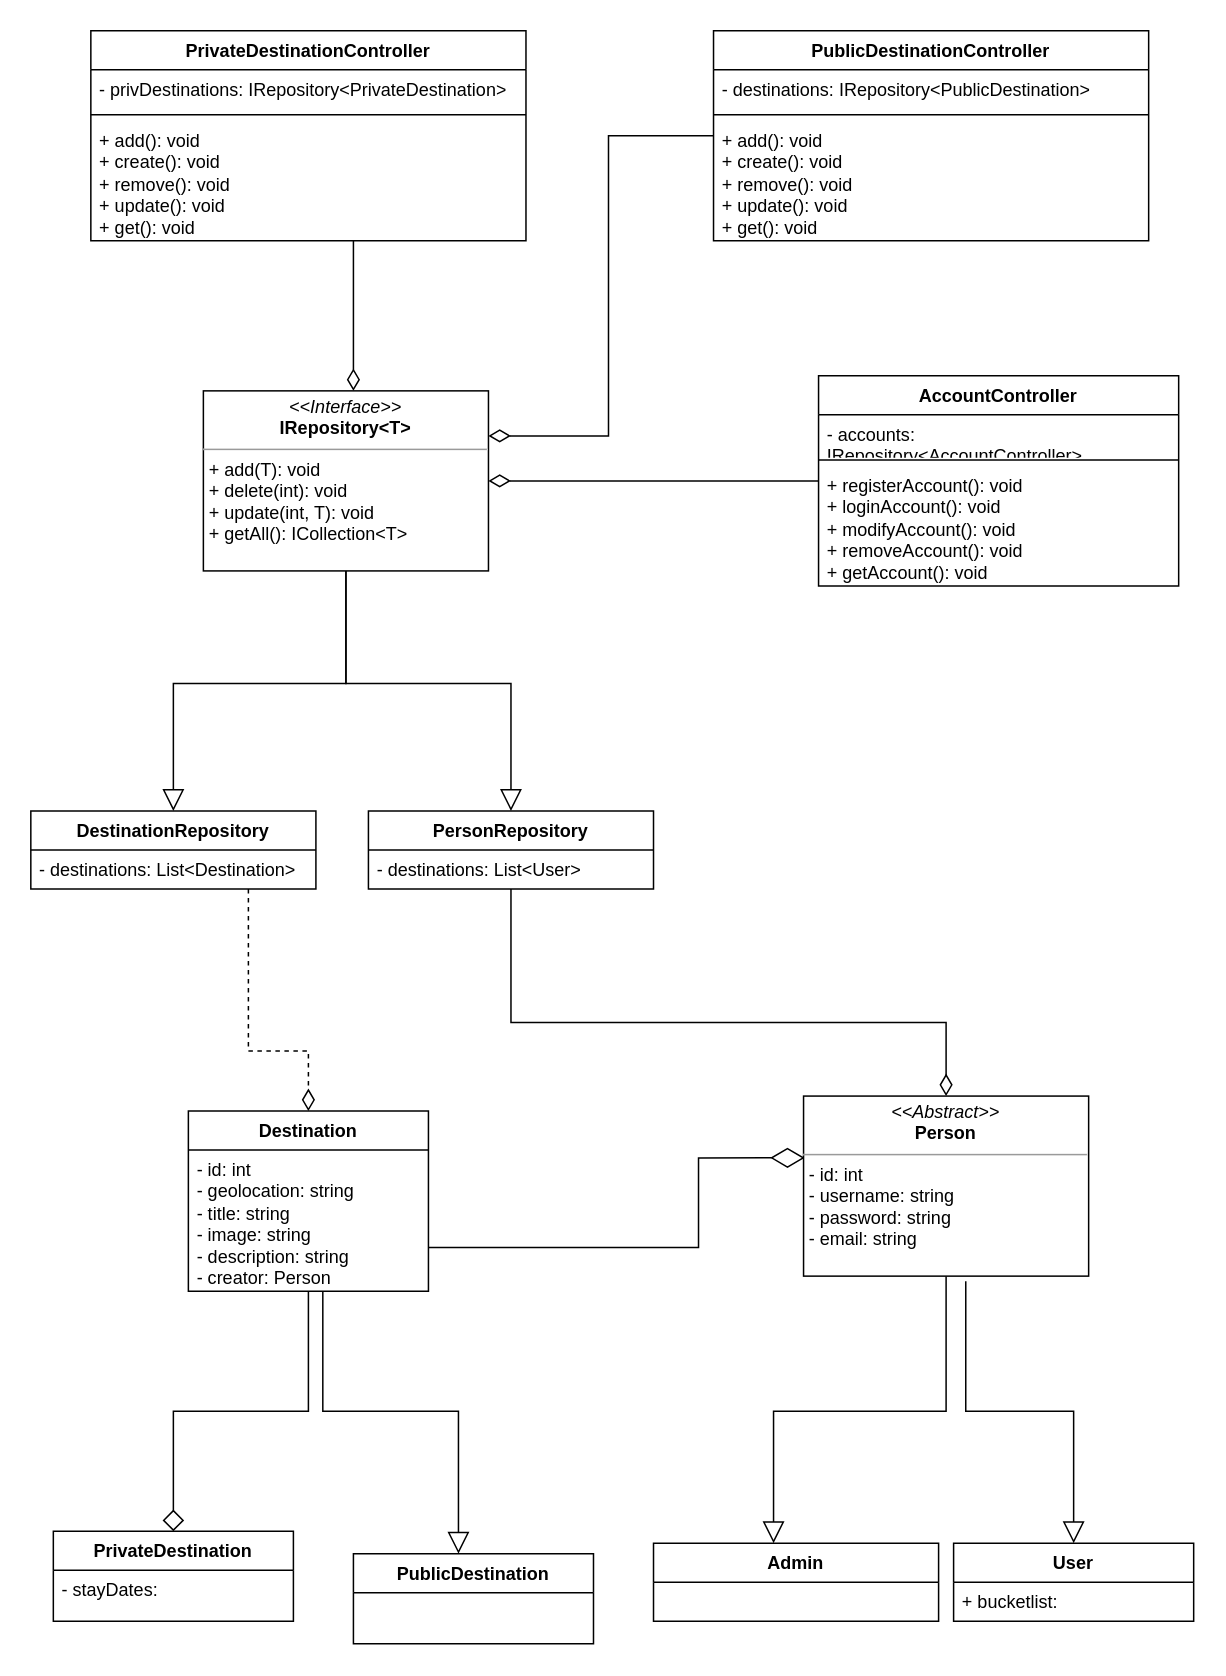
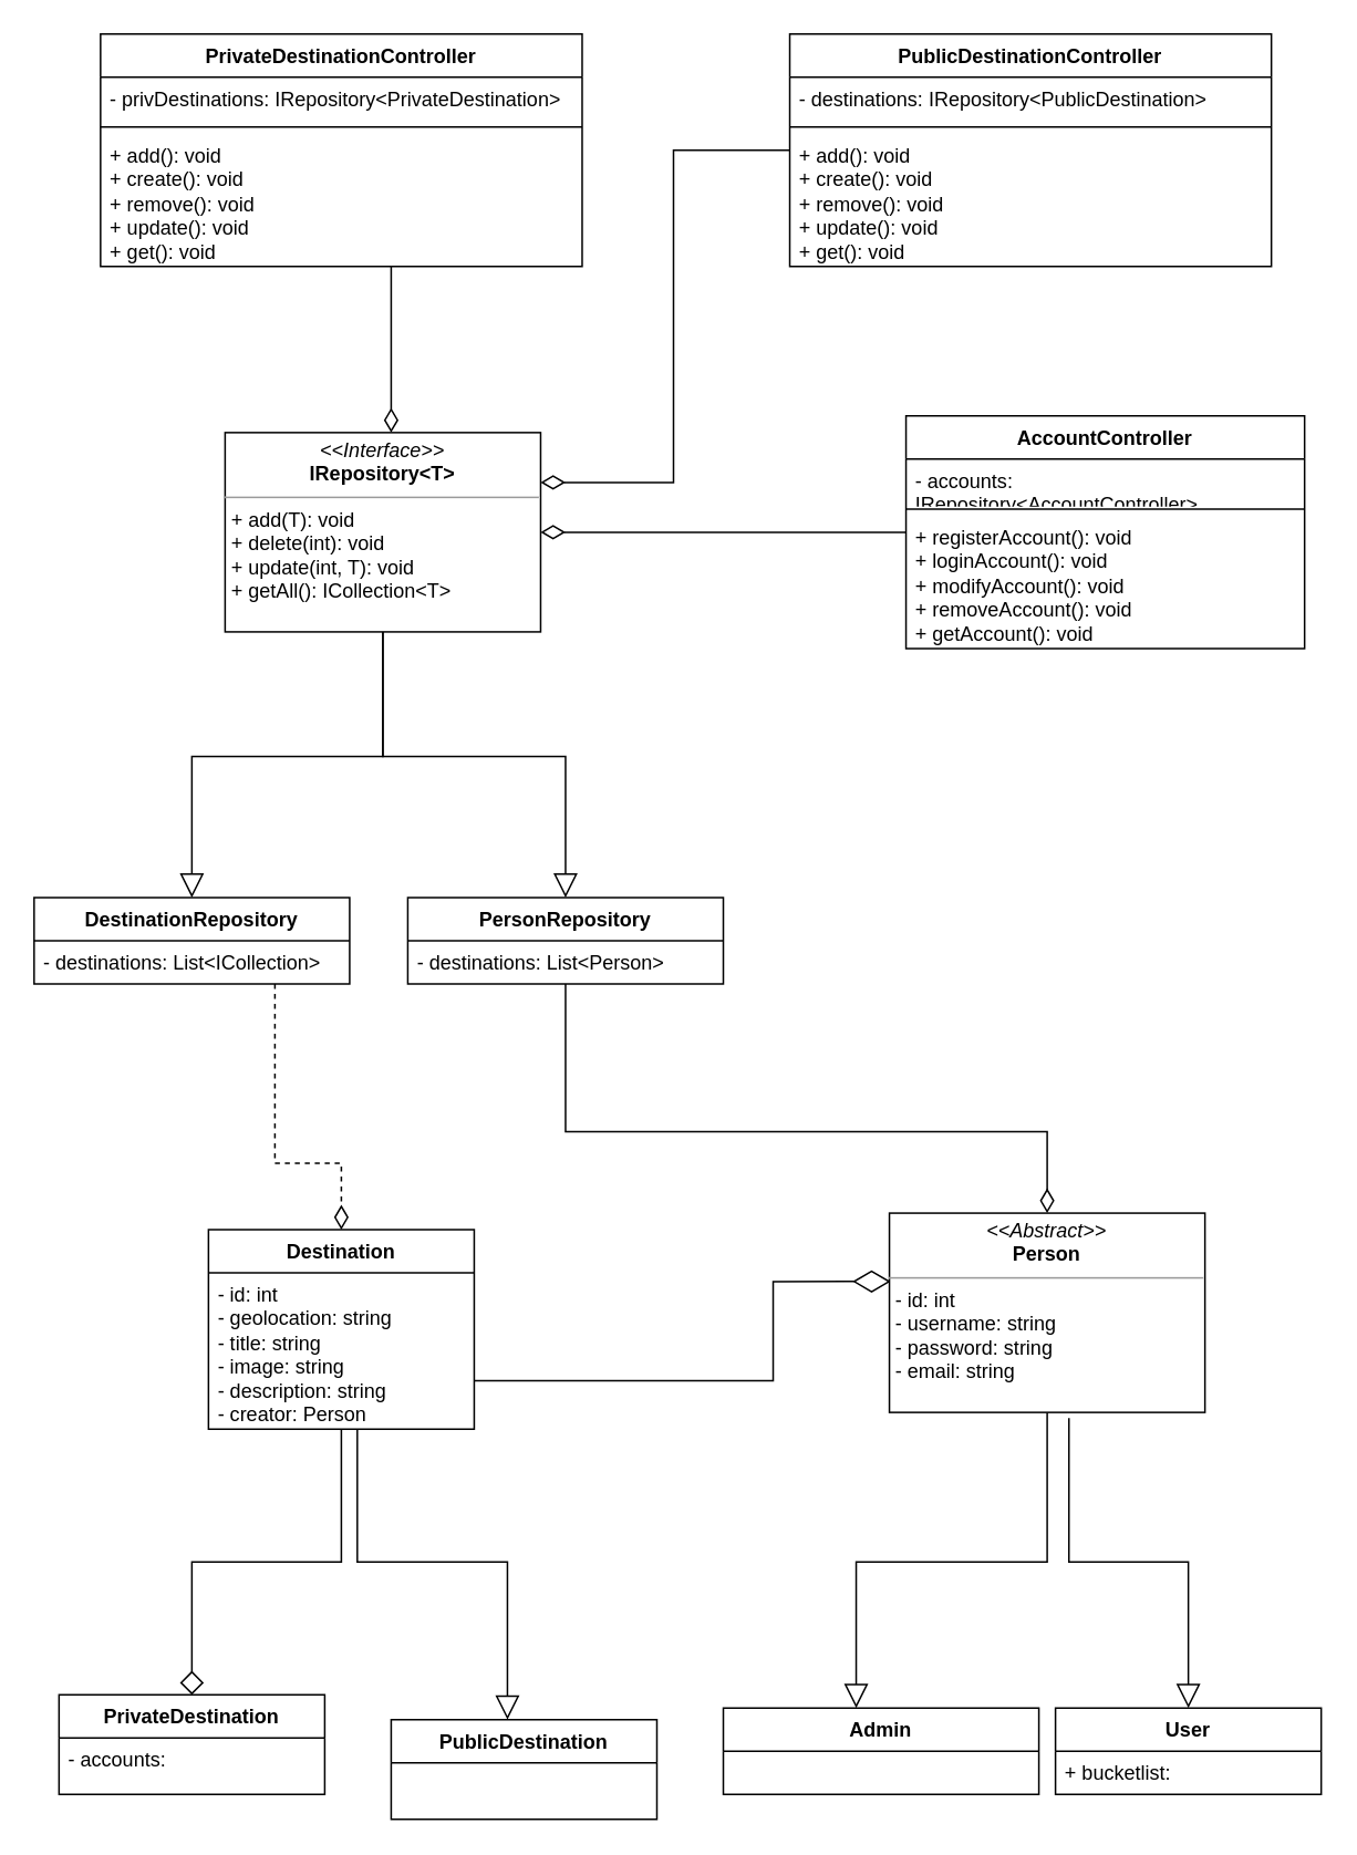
  <mxCell id="0" />
  <mxCell id="1" parent="0" />
  <mxCell id="2" style="edgeStyle=orthogonalEdgeStyle;rounded=0;orthogonalLoop=1;jettySize=auto;html=1;entryX=0.004;entryY=0.343;entryDx=0;entryDy=0;endArrow=diamondThin;endFill=0;strokeWidth=1;startSize=8;endSize=20;entryPerimeter=0;" parent="1" source="5" target="10" edge="1"><mxGeometry relative="1" as="geometry"><Array as="points"><mxPoint x="465" y="831" /><mxPoint x="465" y="771" /></Array></mxGeometry></mxCell>
  <mxCell id="3" style="edgeStyle=orthogonalEdgeStyle;rounded=0;orthogonalLoop=1;jettySize=auto;html=1;entryX=0.5;entryY=0;entryDx=0;entryDy=0;endArrow=diamond;endFill=0;endSize=12;" parent="1" source="5" target="32" edge="1"><mxGeometry relative="1" as="geometry"><Array as="points"><mxPoint x="205" y="940" /><mxPoint x="115" y="940" /></Array></mxGeometry></mxCell>
  <mxCell id="4" style="edgeStyle=orthogonalEdgeStyle;rounded=0;orthogonalLoop=1;jettySize=auto;html=1;endArrow=block;endFill=0;strokeWidth=1;endSize=12;exitX=0.56;exitY=1.005;exitDx=0;exitDy=0;exitPerimeter=0;" parent="1" source="6" target="34" edge="1"><mxGeometry relative="1" as="geometry"><mxPoint x="215" y="870" as="sourcePoint" /><Array as="points"><mxPoint x="215" y="940" /><mxPoint x="305" y="940" /></Array></mxGeometry></mxCell>
  <mxCell id="5" value="Destination" style="swimlane;fontStyle=1;align=center;verticalAlign=top;childLayout=stackLayout;horizontal=1;startSize=26;horizontalStack=0;resizeParent=1;resizeParentMax=0;resizeLast=0;collapsible=1;marginBottom=0;whiteSpace=wrap;html=1;" parent="1" vertex="1"><mxGeometry x="125" y="740" width="160" height="120" as="geometry" /></mxCell>
  <mxCell id="6" value="- id: int&lt;br&gt;- geolocation: string&lt;br&gt;- title: string&lt;br&gt;- image: string&lt;br&gt;- description: string&lt;br&gt;- creator: Person" style="text;strokeColor=none;fillColor=none;align=left;verticalAlign=top;spacingLeft=4;spacingRight=4;overflow=hidden;rotatable=0;points=[[0,0.5],[1,0.5]];portConstraint=eastwest;whiteSpace=wrap;html=1;" parent="5" vertex="1"><mxGeometry y="26" width="160" height="94" as="geometry" /></mxCell>
  <mxCell id="7" value="Admin" style="swimlane;fontStyle=1;align=center;verticalAlign=top;childLayout=stackLayout;horizontal=1;startSize=26;horizontalStack=0;resizeParent=1;resizeParentMax=0;resizeLast=0;collapsible=1;marginBottom=0;whiteSpace=wrap;html=1;" parent="1" vertex="1"><mxGeometry x="435" y="1028" width="190" height="52" as="geometry" /></mxCell>
  <mxCell id="8" style="edgeStyle=orthogonalEdgeStyle;rounded=0;orthogonalLoop=1;jettySize=auto;html=1;endArrow=block;endFill=0;endSize=12;" parent="1" source="10" target="7" edge="1"><mxGeometry relative="1" as="geometry"><Array as="points"><mxPoint x="630" y="940" /><mxPoint x="515" y="940" /></Array></mxGeometry></mxCell>
  <mxCell id="9" style="edgeStyle=orthogonalEdgeStyle;rounded=0;orthogonalLoop=1;jettySize=auto;html=1;entryX=0.5;entryY=0;entryDx=0;entryDy=0;endArrow=block;endFill=0;endSize=12;exitX=0.569;exitY=1.028;exitDx=0;exitDy=0;exitPerimeter=0;" parent="1" source="10" target="11" edge="1"><mxGeometry relative="1" as="geometry"><Array as="points"><mxPoint x="643" y="940" /><mxPoint x="715" y="940" /></Array></mxGeometry></mxCell>
  <mxCell id="10" value="&lt;p style=&quot;margin:0px;margin-top:4px;text-align:center;&quot;&gt;&lt;i&gt;&amp;lt;&amp;lt;Abstract&amp;gt;&amp;gt;&lt;/i&gt;&lt;br&gt;&lt;b&gt;Person&lt;/b&gt;&lt;/p&gt;&lt;hr size=&quot;1&quot;&gt;&lt;p style=&quot;margin:0px;margin-left:4px;&quot;&gt;- id: int&lt;br&gt;&lt;/p&gt;&lt;p style=&quot;margin:0px;margin-left:4px;&quot;&gt;- username: string&lt;br&gt;- password: string&lt;br&gt;&lt;/p&gt;&lt;p style=&quot;margin:0px;margin-left:4px;&quot;&gt;- email: string&lt;/p&gt;" style="verticalAlign=top;align=left;overflow=fill;fontSize=12;fontFamily=Helvetica;html=1;whiteSpace=wrap;" parent="1" vertex="1"><mxGeometry x="535" y="730" width="190" height="120" as="geometry" /></mxCell>
  <mxCell id="11" value="User" style="swimlane;fontStyle=1;align=center;verticalAlign=top;childLayout=stackLayout;horizontal=1;startSize=26;horizontalStack=0;resizeParent=1;resizeParentMax=0;resizeLast=0;collapsible=1;marginBottom=0;whiteSpace=wrap;html=1;" parent="1" vertex="1"><mxGeometry x="635" y="1028" width="160" height="52" as="geometry" /></mxCell>
  <mxCell id="12" value="+ bucketlist:&amp;nbsp;" style="text;strokeColor=none;fillColor=none;align=left;verticalAlign=top;spacingLeft=4;spacingRight=4;overflow=hidden;rotatable=0;points=[[0,0.5],[1,0.5]];portConstraint=eastwest;whiteSpace=wrap;html=1;" parent="11" vertex="1"><mxGeometry y="26" width="160" height="26" as="geometry" /></mxCell>
  <mxCell id="13" style="edgeStyle=orthogonalEdgeStyle;rounded=0;orthogonalLoop=1;jettySize=auto;html=1;endArrow=block;endFill=0;startSize=7;endSize=12;" parent="1" source="15" target="20" edge="1"><mxGeometry relative="1" as="geometry" /></mxCell>
  <mxCell id="14" style="edgeStyle=orthogonalEdgeStyle;rounded=0;orthogonalLoop=1;jettySize=auto;html=1;endArrow=block;endFill=0;endSize=12;" parent="1" source="15" target="17" edge="1"><mxGeometry relative="1" as="geometry" /></mxCell>
  <mxCell id="15" value="&lt;p style=&quot;margin:0px;margin-top:4px;text-align:center;&quot;&gt;&lt;i&gt;&amp;lt;&amp;lt;Interface&amp;gt;&amp;gt;&lt;/i&gt;&lt;br&gt;&lt;b&gt;IRepository&amp;lt;T&amp;gt;&lt;/b&gt;&lt;/p&gt;&lt;hr size=&quot;1&quot;&gt;&lt;p style=&quot;margin:0px;margin-left:4px;&quot;&gt;+ add(T): void&lt;br&gt;+ delete(int): void&lt;/p&gt;&lt;p style=&quot;margin:0px;margin-left:4px;&quot;&gt;+ update(int, T): void&lt;/p&gt;&lt;p style=&quot;margin:0px;margin-left:4px;&quot;&gt;+ getAll(): ICollection&amp;lt;T&amp;gt;&lt;/p&gt;" style="verticalAlign=top;align=left;overflow=fill;fontSize=12;fontFamily=Helvetica;html=1;whiteSpace=wrap;" parent="1" vertex="1"><mxGeometry x="135" y="260" width="190" height="120" as="geometry" /></mxCell>
  <mxCell id="16" style="edgeStyle=orthogonalEdgeStyle;rounded=0;orthogonalLoop=1;jettySize=auto;html=1;entryX=0.5;entryY=0;entryDx=0;entryDy=0;endArrow=diamondThin;endFill=0;endSize=12;dashed=1;" parent="1" source="17" target="5" edge="1"><mxGeometry relative="1" as="geometry"><Array as="points"><mxPoint x="165" y="700" /><mxPoint x="205" y="700" /></Array></mxGeometry></mxCell>
  <mxCell id="17" value="DestinationRepository" style="swimlane;fontStyle=1;align=center;verticalAlign=top;childLayout=stackLayout;horizontal=1;startSize=26;horizontalStack=0;resizeParent=1;resizeParentMax=0;resizeLast=0;collapsible=1;marginBottom=0;whiteSpace=wrap;html=1;" parent="1" vertex="1"><mxGeometry x="20" y="540" width="190" height="52" as="geometry" /></mxCell>
- <mxCell id="18" value="- destinations: List&amp;lt;Destination&amp;gt;" style="text;strokeColor=none;fillColor=none;align=left;verticalAlign=top;spacingLeft=4;spacingRight=4;overflow=hidden;rotatable=0;points=[[0,0.5],[1,0.5]];portConstraint=eastwest;whiteSpace=wrap;html=1;" parent="17" vertex="1"><mxGeometry y="26" width="190" height="26" as="geometry" /></mxCell>
+ <mxCell id="18" value="- destinations: List&amp;lt;ICollection&amp;gt;" style="text;strokeColor=none;fillColor=none;align=left;verticalAlign=top;spacingLeft=4;spacingRight=4;overflow=hidden;rotatable=0;points=[[0,0.5],[1,0.5]];portConstraint=eastwest;whiteSpace=wrap;html=1;" parent="17" vertex="1"><mxGeometry y="26" width="190" height="26" as="geometry" /></mxCell>
  <mxCell id="19" style="edgeStyle=orthogonalEdgeStyle;rounded=0;orthogonalLoop=1;jettySize=auto;html=1;entryX=0.5;entryY=0;entryDx=0;entryDy=0;endArrow=diamondThin;endFill=0;endSize=12;" parent="1" source="20" target="10" edge="1"><mxGeometry relative="1" as="geometry"><Array as="points"><mxPoint x="340" y="681" /><mxPoint x="630" y="681" /></Array></mxGeometry></mxCell>
  <mxCell id="20" value="PersonRepository" style="swimlane;fontStyle=1;align=center;verticalAlign=top;childLayout=stackLayout;horizontal=1;startSize=26;horizontalStack=0;resizeParent=1;resizeParentMax=0;resizeLast=0;collapsible=1;marginBottom=0;whiteSpace=wrap;html=1;" parent="1" vertex="1"><mxGeometry x="245" y="540" width="190" height="52" as="geometry" /></mxCell>
- <mxCell id="21" value="- destinations: List&amp;lt;User&amp;gt;" style="text;strokeColor=none;fillColor=none;align=left;verticalAlign=top;spacingLeft=4;spacingRight=4;overflow=hidden;rotatable=0;points=[[0,0.5],[1,0.5]];portConstraint=eastwest;whiteSpace=wrap;html=1;" parent="20" vertex="1"><mxGeometry y="26" width="190" height="26" as="geometry" /></mxCell>
+ <mxCell id="21" value="- destinations: List&amp;lt;Person&amp;gt;" style="text;strokeColor=none;fillColor=none;align=left;verticalAlign=top;spacingLeft=4;spacingRight=4;overflow=hidden;rotatable=0;points=[[0,0.5],[1,0.5]];portConstraint=eastwest;whiteSpace=wrap;html=1;" parent="20" vertex="1"><mxGeometry y="26" width="190" height="26" as="geometry" /></mxCell>
  <mxCell id="22" style="edgeStyle=orthogonalEdgeStyle;rounded=0;orthogonalLoop=1;jettySize=auto;html=1;endArrow=diamondThin;endFill=0;endSize=12;" parent="1" edge="1"><mxGeometry relative="1" as="geometry"><Array as="points"><mxPoint x="235" y="240" /><mxPoint x="235" y="240" /></Array><mxPoint x="235" y="160" as="sourcePoint" /><mxPoint x="235" y="260" as="targetPoint" /></mxGeometry></mxCell>
  <mxCell id="23" value="PrivateDestinationController" style="swimlane;fontStyle=1;align=center;verticalAlign=top;childLayout=stackLayout;horizontal=1;startSize=26;horizontalStack=0;resizeParent=1;resizeParentMax=0;resizeLast=0;collapsible=1;marginBottom=0;whiteSpace=wrap;html=1;" parent="1" vertex="1"><mxGeometry x="60" y="20" width="290" height="140" as="geometry" /></mxCell>
  <mxCell id="24" value="- privDestinations: IRepository&amp;lt;PrivateDestination&amp;gt;" style="text;strokeColor=none;fillColor=none;align=left;verticalAlign=top;spacingLeft=4;spacingRight=4;overflow=hidden;rotatable=0;points=[[0,0.5],[1,0.5]];portConstraint=eastwest;whiteSpace=wrap;html=1;" parent="23" vertex="1"><mxGeometry y="26" width="290" height="26" as="geometry" /></mxCell>
  <mxCell id="25" value="" style="line;strokeWidth=1;fillColor=none;align=left;verticalAlign=middle;spacingTop=-1;spacingLeft=3;spacingRight=3;rotatable=0;labelPosition=right;points=[];portConstraint=eastwest;strokeColor=inherit;" parent="23" vertex="1"><mxGeometry y="52" width="290" height="8" as="geometry" /></mxCell>
  <mxCell id="26" value="+ add(): void&lt;br style=&quot;border-color: var(--border-color);&quot;&gt;+ create(): void&lt;br style=&quot;border-color: var(--border-color);&quot;&gt;+ remove(): void&lt;br style=&quot;border-color: var(--border-color);&quot;&gt;+ update(): void&lt;br style=&quot;border-color: var(--border-color);&quot;&gt;+ get(): void" style="text;strokeColor=none;fillColor=none;align=left;verticalAlign=top;spacingLeft=4;spacingRight=4;overflow=hidden;rotatable=0;points=[[0,0.5],[1,0.5]];portConstraint=eastwest;whiteSpace=wrap;html=1;" parent="23" vertex="1"><mxGeometry y="60" width="290" height="80" as="geometry" /></mxCell>
  <mxCell id="27" style="edgeStyle=orthogonalEdgeStyle;rounded=0;orthogonalLoop=1;jettySize=auto;html=1;endArrow=diamondThin;endFill=0;endSize=12;" parent="1" source="28" target="15" edge="1"><mxGeometry relative="1" as="geometry" /></mxCell>
  <mxCell id="28" value="AccountController" style="swimlane;fontStyle=1;align=center;verticalAlign=top;childLayout=stackLayout;horizontal=1;startSize=26;horizontalStack=0;resizeParent=1;resizeParentMax=0;resizeLast=0;collapsible=1;marginBottom=0;whiteSpace=wrap;html=1;" parent="1" vertex="1"><mxGeometry x="545" y="250" width="240" height="140" as="geometry" /></mxCell>
  <mxCell id="29" value="- accounts: IRepository&amp;lt;AccountController&amp;gt;" style="text;strokeColor=none;fillColor=none;align=left;verticalAlign=top;spacingLeft=4;spacingRight=4;overflow=hidden;rotatable=0;points=[[0,0.5],[1,0.5]];portConstraint=eastwest;whiteSpace=wrap;html=1;" parent="28" vertex="1"><mxGeometry y="26" width="240" height="26" as="geometry" /></mxCell>
  <mxCell id="30" value="" style="line;strokeWidth=1;fillColor=none;align=left;verticalAlign=middle;spacingTop=-1;spacingLeft=3;spacingRight=3;rotatable=0;labelPosition=right;points=[];portConstraint=eastwest;strokeColor=inherit;" parent="28" vertex="1"><mxGeometry y="52" width="240" height="8" as="geometry" /></mxCell>
  <mxCell id="31" value="+ registerAccount(): void&lt;br&gt;+ loginAccount(): void&lt;br&gt;+ modifyAccount(): void&lt;br&gt;+ removeAccount(): void&lt;br&gt;+ getAccount(): void" style="text;strokeColor=none;fillColor=none;align=left;verticalAlign=top;spacingLeft=4;spacingRight=4;overflow=hidden;rotatable=0;points=[[0,0.5],[1,0.5]];portConstraint=eastwest;whiteSpace=wrap;html=1;" parent="28" vertex="1"><mxGeometry y="60" width="240" height="80" as="geometry" /></mxCell>
  <mxCell id="32" value="PrivateDestination" style="swimlane;fontStyle=1;align=center;verticalAlign=top;childLayout=stackLayout;horizontal=1;startSize=26;horizontalStack=0;resizeParent=1;resizeParentMax=0;resizeLast=0;collapsible=1;marginBottom=0;whiteSpace=wrap;html=1;" parent="1" vertex="1"><mxGeometry x="35" y="1020" width="160" height="60" as="geometry" /></mxCell>
- <mxCell id="33" value="- stayDates:" style="text;strokeColor=none;fillColor=none;align=left;verticalAlign=top;spacingLeft=4;spacingRight=4;overflow=hidden;rotatable=0;points=[[0,0.5],[1,0.5]];portConstraint=eastwest;whiteSpace=wrap;html=1;" parent="32" vertex="1"><mxGeometry y="26" width="160" height="34" as="geometry" /></mxCell>
+ <mxCell id="33" value="- accounts:" style="text;strokeColor=none;fillColor=none;align=left;verticalAlign=top;spacingLeft=4;spacingRight=4;overflow=hidden;rotatable=0;points=[[0,0.5],[1,0.5]];portConstraint=eastwest;whiteSpace=wrap;html=1;" parent="32" vertex="1"><mxGeometry y="26" width="160" height="34" as="geometry" /></mxCell>
  <mxCell id="34" value="PublicDestination" style="swimlane;fontStyle=1;align=center;verticalAlign=top;childLayout=stackLayout;horizontal=1;startSize=26;horizontalStack=0;resizeParent=1;resizeParentMax=0;resizeLast=0;collapsible=1;marginBottom=0;whiteSpace=wrap;html=1;" parent="1" vertex="1"><mxGeometry x="235" y="1035" width="160" height="60" as="geometry" /></mxCell>
  <mxCell id="35" style="edgeStyle=orthogonalEdgeStyle;rounded=0;orthogonalLoop=1;jettySize=auto;html=1;entryX=1;entryY=0.25;entryDx=0;entryDy=0;endArrow=diamondThin;endFill=0;endSize=12;" parent="1" source="36" target="15" edge="1"><mxGeometry relative="1" as="geometry"><Array as="points"><mxPoint x="405" y="290" /></Array></mxGeometry></mxCell>
  <mxCell id="36" value="PublicDestinationController" style="swimlane;fontStyle=1;align=center;verticalAlign=top;childLayout=stackLayout;horizontal=1;startSize=26;horizontalStack=0;resizeParent=1;resizeParentMax=0;resizeLast=0;collapsible=1;marginBottom=0;whiteSpace=wrap;html=1;" parent="1" vertex="1"><mxGeometry x="475" y="20" width="290" height="140" as="geometry" /></mxCell>
  <mxCell id="37" value="- destinations: IRepository&amp;lt;PublicDestination&amp;gt;" style="text;strokeColor=none;fillColor=none;align=left;verticalAlign=top;spacingLeft=4;spacingRight=4;overflow=hidden;rotatable=0;points=[[0,0.5],[1,0.5]];portConstraint=eastwest;whiteSpace=wrap;html=1;" parent="36" vertex="1"><mxGeometry y="26" width="290" height="26" as="geometry" /></mxCell>
  <mxCell id="38" value="" style="line;strokeWidth=1;fillColor=none;align=left;verticalAlign=middle;spacingTop=-1;spacingLeft=3;spacingRight=3;rotatable=0;labelPosition=right;points=[];portConstraint=eastwest;strokeColor=inherit;" parent="36" vertex="1"><mxGeometry y="52" width="290" height="8" as="geometry" /></mxCell>
  <mxCell id="39" value="+ add(): void&lt;br&gt;+ create(): void&lt;br&gt;+ remove(): void&lt;br&gt;+ update(): void&lt;br&gt;+ get(): void" style="text;strokeColor=none;fillColor=none;align=left;verticalAlign=top;spacingLeft=4;spacingRight=4;overflow=hidden;rotatable=0;points=[[0,0.5],[1,0.5]];portConstraint=eastwest;whiteSpace=wrap;html=1;" parent="36" vertex="1"><mxGeometry y="60" width="290" height="80" as="geometry" /></mxCell>
